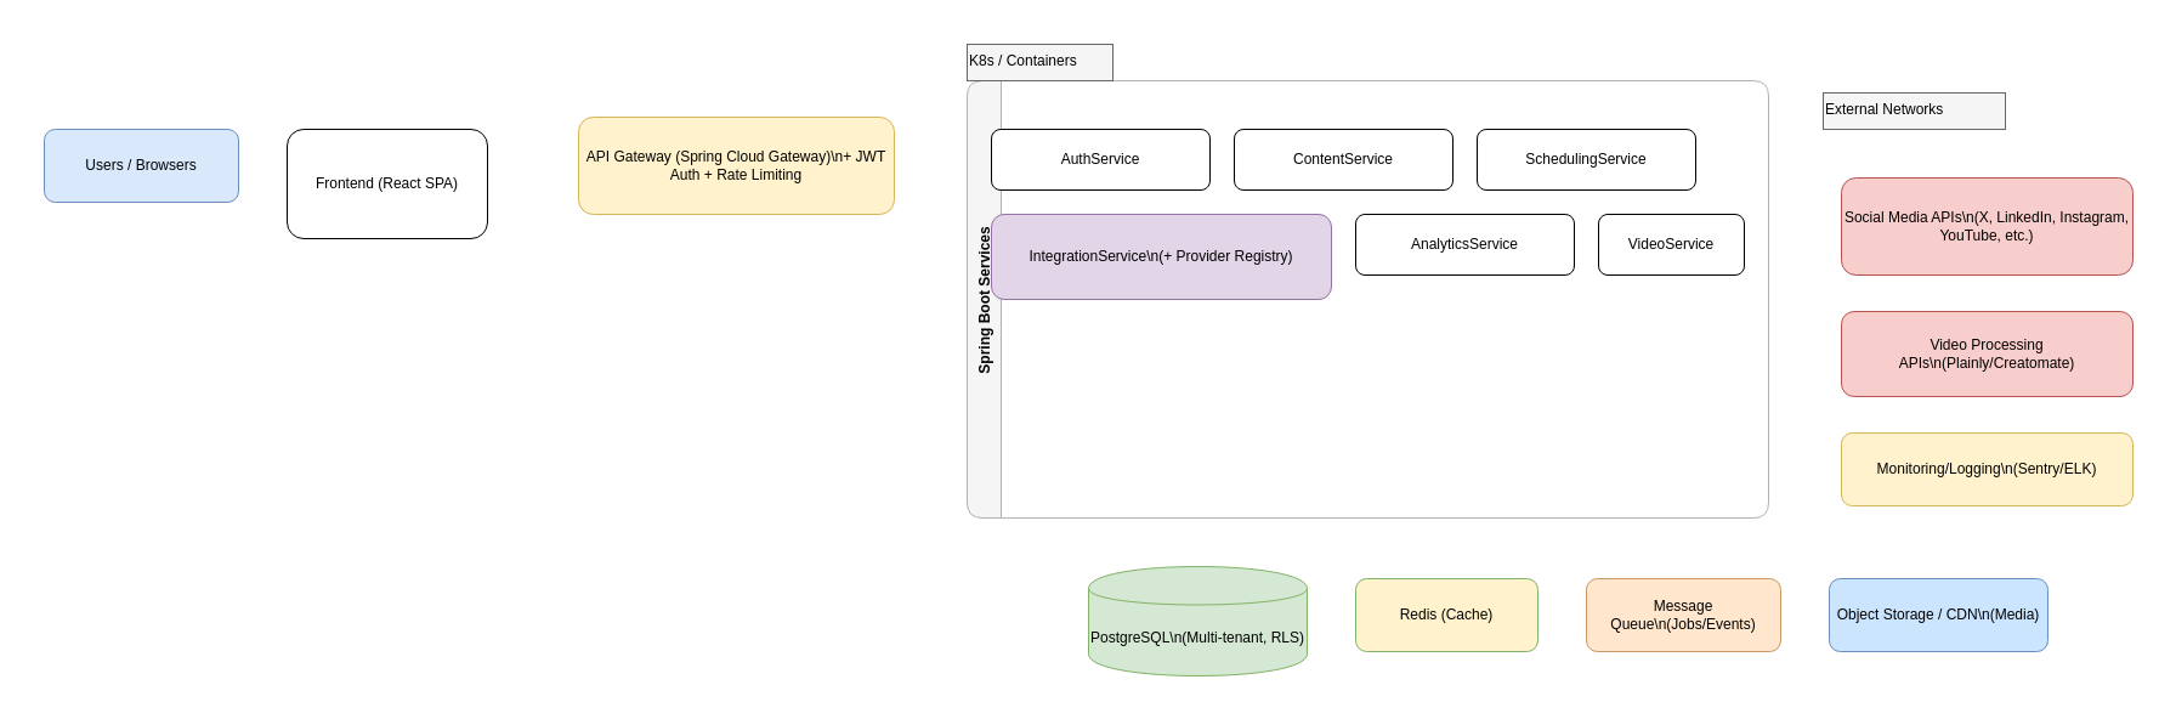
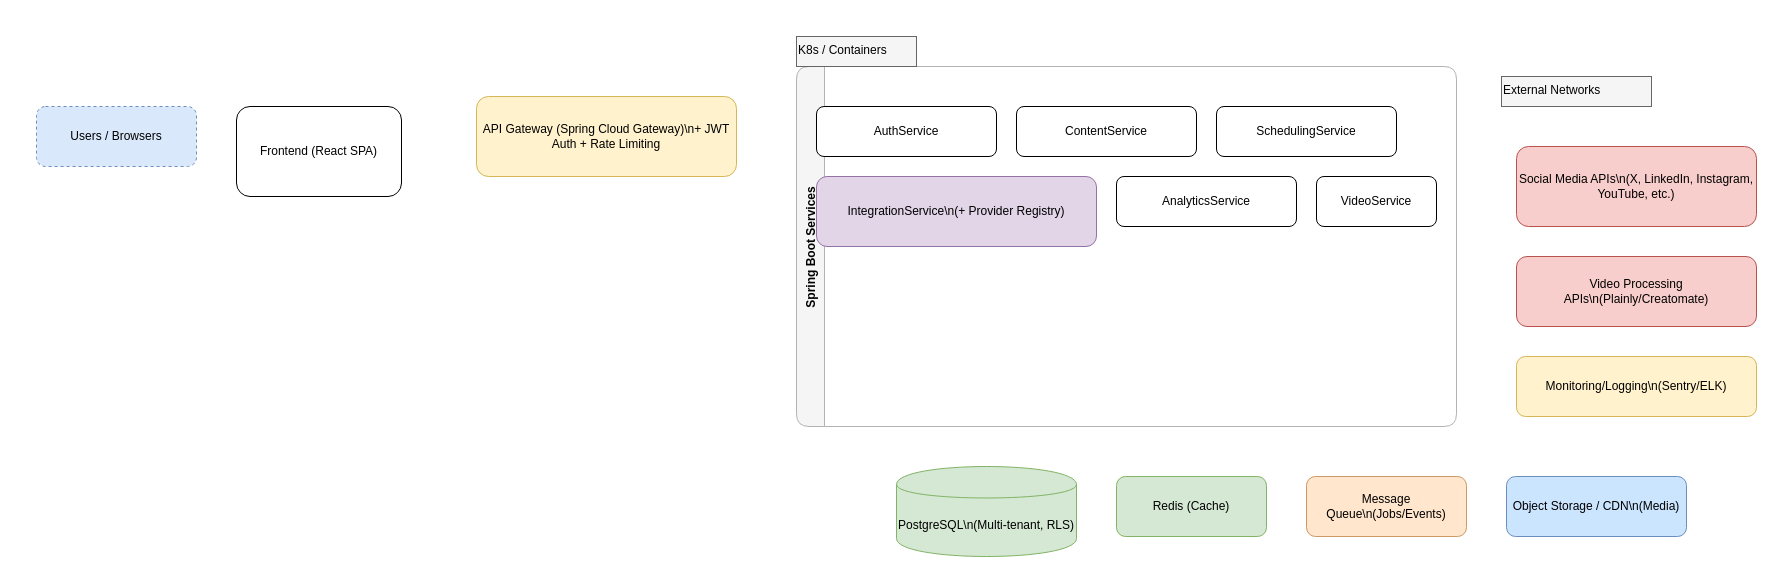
  <mxCell id="0" />
  <mxCell id="1" parent="0" />
- <mxCell id="2" value="Users / Browsers" style="rounded=1;whiteSpace=wrap;html=1;fillColor=#dae8fc;strokeColor=#6c8ebf;" vertex="1" parent="1"><mxGeometry x="20" y="90" width="160" height="60" as="geometry" /></mxCell>
+ <mxCell id="2" value="Users / Browsers" style="rounded=1;whiteSpace=wrap;html=1;fillColor=#dae8fc;strokeColor=#6c8ebf;dashed=1;" vertex="1" parent="1"><mxGeometry x="20" y="90" width="160" height="60" as="geometry" /></mxCell>
  <mxCell id="3" value="Frontend (React SPA)" style="rounded=1;whiteSpace=wrap;html=1;fillColor=#ffffff;strokeColor=#000000;" vertex="1" parent="1"><mxGeometry x="220" y="90" width="165" height="90" as="geometry" /></mxCell>
  <mxCell id="4" value="API Gateway (Spring Cloud Gateway)\n+ JWT Auth + Rate Limiting" style="rounded=1;whiteSpace=wrap;html=1;fillColor=#fff2cc;strokeColor=#d6b656;" vertex="1" parent="1"><mxGeometry x="460" y="80" width="260" height="80" as="geometry" /></mxCell>
  <mxCell id="5" value="Spring Boot Services" style="swimlane;childLayout=stackLayout;rounded=1;horizontal=0;startSize=28;fillColor=#f5f5f5;strokeColor=#b3b3b3;" vertex="1" parent="1"><mxGeometry x="780" y="50" width="660" height="360" as="geometry" /></mxCell>
  <mxCell id="6" value="AuthService" style="rounded=1;whiteSpace=wrap;html=1;fillColor=#ffffff;strokeColor=#000000;" vertex="1" parent="5"><mxGeometry x="20" y="40" width="180" height="50" as="geometry" /></mxCell>
  <mxCell id="7" value="ContentService" style="rounded=1;whiteSpace=wrap;html=1;" vertex="1" parent="5"><mxGeometry x="220" y="40" width="180" height="50" as="geometry" /></mxCell>
  <mxCell id="8" value="SchedulingService" style="rounded=1;whiteSpace=wrap;html=1;" vertex="1" parent="5"><mxGeometry x="420" y="40" width="180" height="50" as="geometry" /></mxCell>
  <mxCell id="9" value="IntegrationService\n(+ Provider Registry)" style="rounded=1;whiteSpace=wrap;html=1;fillColor=#e1d5e7;strokeColor=#9673a6;" vertex="1" parent="5"><mxGeometry x="20" y="110" width="280" height="70" as="geometry" /></mxCell>
  <mxCell id="10" value="AnalyticsService" style="rounded=1;whiteSpace=wrap;html=1;" vertex="1" parent="5"><mxGeometry x="320" y="110" width="180" height="50" as="geometry" /></mxCell>
  <mxCell id="11" value="VideoService" style="rounded=1;whiteSpace=wrap;html=1;" vertex="1" parent="5"><mxGeometry x="520" y="110" width="120" height="50" as="geometry" /></mxCell>
  <mxCell id="12" value="PostgreSQL\n(Multi-tenant, RLS)" style="shape=cylinder;whiteSpace=wrap;html=1;boundedLbl=1;fillColor=#d5e8d4;strokeColor=#82b366;" vertex="1" parent="1"><mxGeometry x="880" y="450" width="180" height="90" as="geometry" /></mxCell>
- <mxCell id="13" value="Redis (Cache)" style="rounded=1;whiteSpace=wrap;html=1;fillColor=#fff2cc;strokeColor=#82b366;" vertex="1" parent="1"><mxGeometry x="1100" y="460" width="150" height="60" as="geometry" /></mxCell>
+ <mxCell id="13" value="Redis (Cache)" style="rounded=1;whiteSpace=wrap;html=1;fillColor=#d5e8d4;strokeColor=#82b366;" vertex="1" parent="1"><mxGeometry x="1100" y="460" width="150" height="60" as="geometry" /></mxCell>
  <mxCell id="14" value="Message Queue\n(Jobs/Events)" style="rounded=1;whiteSpace=wrap;html=1;fillColor=#ffe6cc;strokeColor=#cc9966;" vertex="1" parent="1"><mxGeometry x="1290" y="460" width="160" height="60" as="geometry" /></mxCell>
  <mxCell id="15" value="Object Storage / CDN\n(Media)" style="rounded=1;whiteSpace=wrap;html=1;fillColor=#cce5ff;strokeColor=#6c8ebf;" vertex="1" parent="1"><mxGeometry x="1490" y="460" width="180" height="60" as="geometry" /></mxCell>
  <mxCell id="16" value="Social Media APIs\n(X, LinkedIn, Instagram, YouTube, etc.)" style="rounded=1;whiteSpace=wrap;html=1;fillColor=#f8cecc;strokeColor=#b85450;" vertex="1" parent="1"><mxGeometry x="1500" y="130" width="240" height="80" as="geometry" /></mxCell>
  <mxCell id="17" value="Video Processing APIs\n(Plainly/Creatomate)" style="rounded=1;whiteSpace=wrap;html=1;fillColor=#f8cecc;strokeColor=#b85450;" vertex="1" parent="1"><mxGeometry x="1500" y="240" width="240" height="70" as="geometry" /></mxCell>
  <mxCell id="18" value="Monitoring/Logging\n(Sentry/ELK)" style="rounded=1;whiteSpace=wrap;html=1;fillColor=#fff2cc;strokeColor=#d6b656;" vertex="1" parent="1"><mxGeometry x="1500" y="340" width="240" height="60" as="geometry" /></mxCell>
  <mxCell id="19" edge="1" parent="1" source="2" target="3" style="endArrow=block;strokeWidth=2;" />
  <mxCell id="20" edge="1" parent="1" source="3" target="4" style="endArrow=block;strokeWidth=2;" />
  <mxCell id="21" edge="1" parent="1" source="4" target="6" style="endArrow=block;dashed=1;" />
  <mxCell id="22" edge="1" parent="1" source="4" target="7" style="endArrow=block;dashed=1;" />
  <mxCell id="23" edge="1" parent="1" source="4" target="8" style="endArrow=block;dashed=1;" />
  <mxCell id="24" edge="1" parent="1" source="4" target="9" style="endArrow=block;dashed=1;" />
  <mxCell id="25" edge="1" parent="1" source="4" target="10" style="endArrow=block;dashed=1;" />
  <mxCell id="26" edge="1" parent="1" source="4" target="11" style="endArrow=block;dashed=1;" />
  <mxCell id="27" edge="1" parent="1" source="6" target="12" style="endArrow=block;" />
  <mxCell id="28" edge="1" parent="1" source="7" target="12" style="endArrow=block;" />
  <mxCell id="29" edge="1" parent="1" source="8" target="12" style="endArrow=block;" />
  <mxCell id="30" edge="1" parent="1" source="9" target="12" style="endArrow=block;" />
  <mxCell id="31" edge="1" parent="1" source="10" target="12" style="endArrow=block;" />
  <mxCell id="32" edge="1" parent="1" source="7" target="13" style="endArrow=block;dashed=0;" />
  <mxCell id="33" edge="1" parent="1" source="7" target="15" style="endArrow=block;" />
  <mxCell id="34" edge="1" parent="1" source="8" target="14" style="endArrow=block;" />
  <mxCell id="35" edge="1" parent="1" source="14" target="9" style="endArrow=block;dashed=1;" />
  <mxCell id="36" edge="1" parent="1" source="14" target="10" style="endArrow=block;dashed=1;" />
  <mxCell id="37" edge="1" parent="1" source="9" target="16" style="endArrow=block;" />
  <mxCell id="38" edge="1" parent="1" source="11" target="17" style="endArrow=block;" />
  <mxCell id="39" edge="1" parent="1" source="6" target="18" style="endArrow=block;dashed=1;" />
  <mxCell id="40" edge="1" parent="1" source="7" target="18" style="endArrow=block;dashed=1;" />
  <mxCell id="41" edge="1" parent="1" source="8" target="18" style="endArrow=block;dashed=1;" />
  <mxCell id="42" edge="1" parent="1" source="9" target="18" style="endArrow=block;dashed=1;" />
  <mxCell id="43" edge="1" parent="1" source="10" target="18" style="endArrow=block;dashed=1;" />
  <mxCell id="44" edge="1" parent="1" source="11" target="18" style="endArrow=block;dashed=1;" />
  <mxCell id="45" value="K8s / Containers" style="shape=annotation;align=left;verticalAlign=top;whiteSpace=wrap;html=1;fillColor=#f5f5f5;strokeColor=#666666;" vertex="1" parent="1"><mxGeometry x="780" y="20" width="120" height="30" as="geometry" /></mxCell>
  <mxCell id="46" value="External Networks" style="shape=annotation;align=left;verticalAlign=top;whiteSpace=wrap;html=1;fillColor=#f5f5f5;strokeColor=#666666;" vertex="1" parent="1"><mxGeometry x="1485" y="60" width="150" height="30" as="geometry" /></mxCell>
